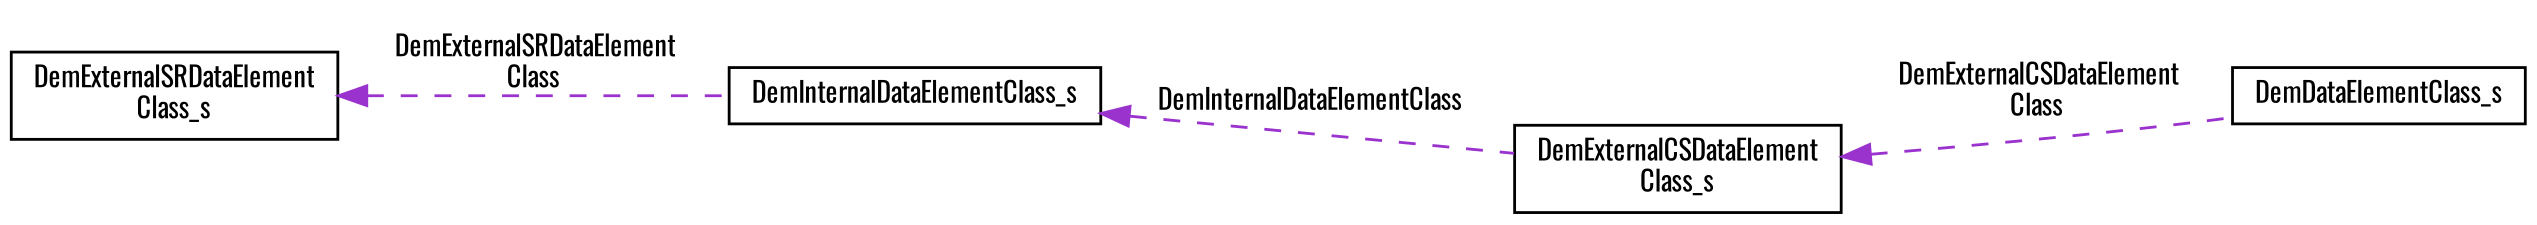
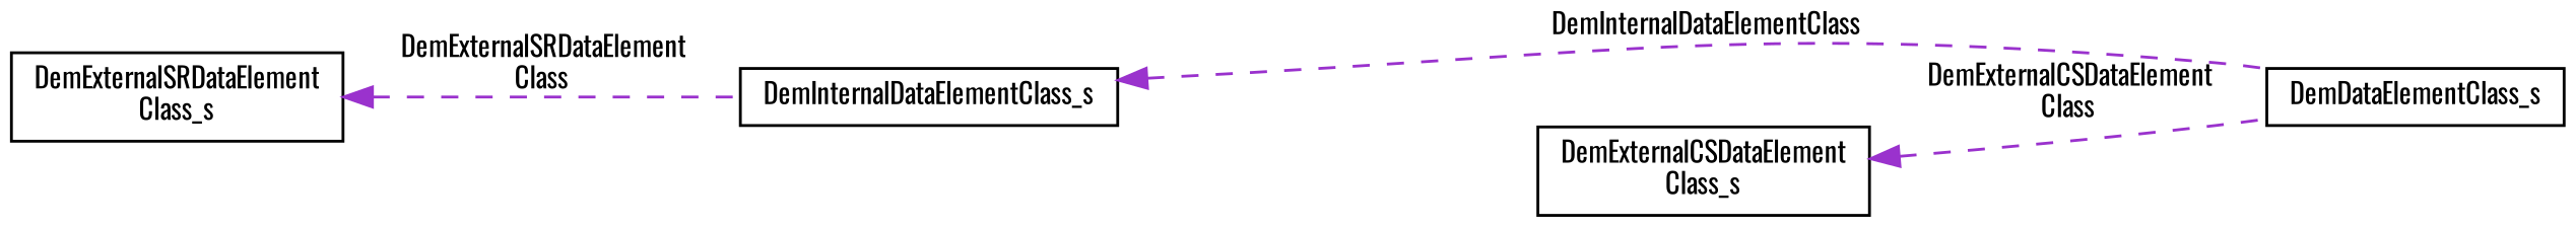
  digraph {
    fontname=Oswald
    rankdir=LR
    node [color=black fillcolor=white fontname=Oswald fontsize=10 shape=record style=filled]
    edge [color=darkorchid3 dir=back fontname=Oswald fontsize=10 labelfontname=Helvetica labelfontsize=10 style=dashed]
    n1 [height=0.2 label=DemDataElementClass_s width=0.4]
    n2 [height=0.2 label="DemExternalSRDataElement\lClass_s" width=0.4]
    n3 [height=0.2 label=DemInternalDataElementClass_s width=0.4]
    n4 [height=0.2 label="DemExternalCSDataElement\lClass_s" width=0.4]
    n2 -> n3 [label=" DemExternalSRDataElement\lClass"]
-   n3 -> n4 [label=" DemInternalDataElementClass"]
+   n3 -> n1 [label=" DemInternalDataElementClass"]
    n4 -> n1 [label=" DemExternalCSDataElement\lClass"]
  }
